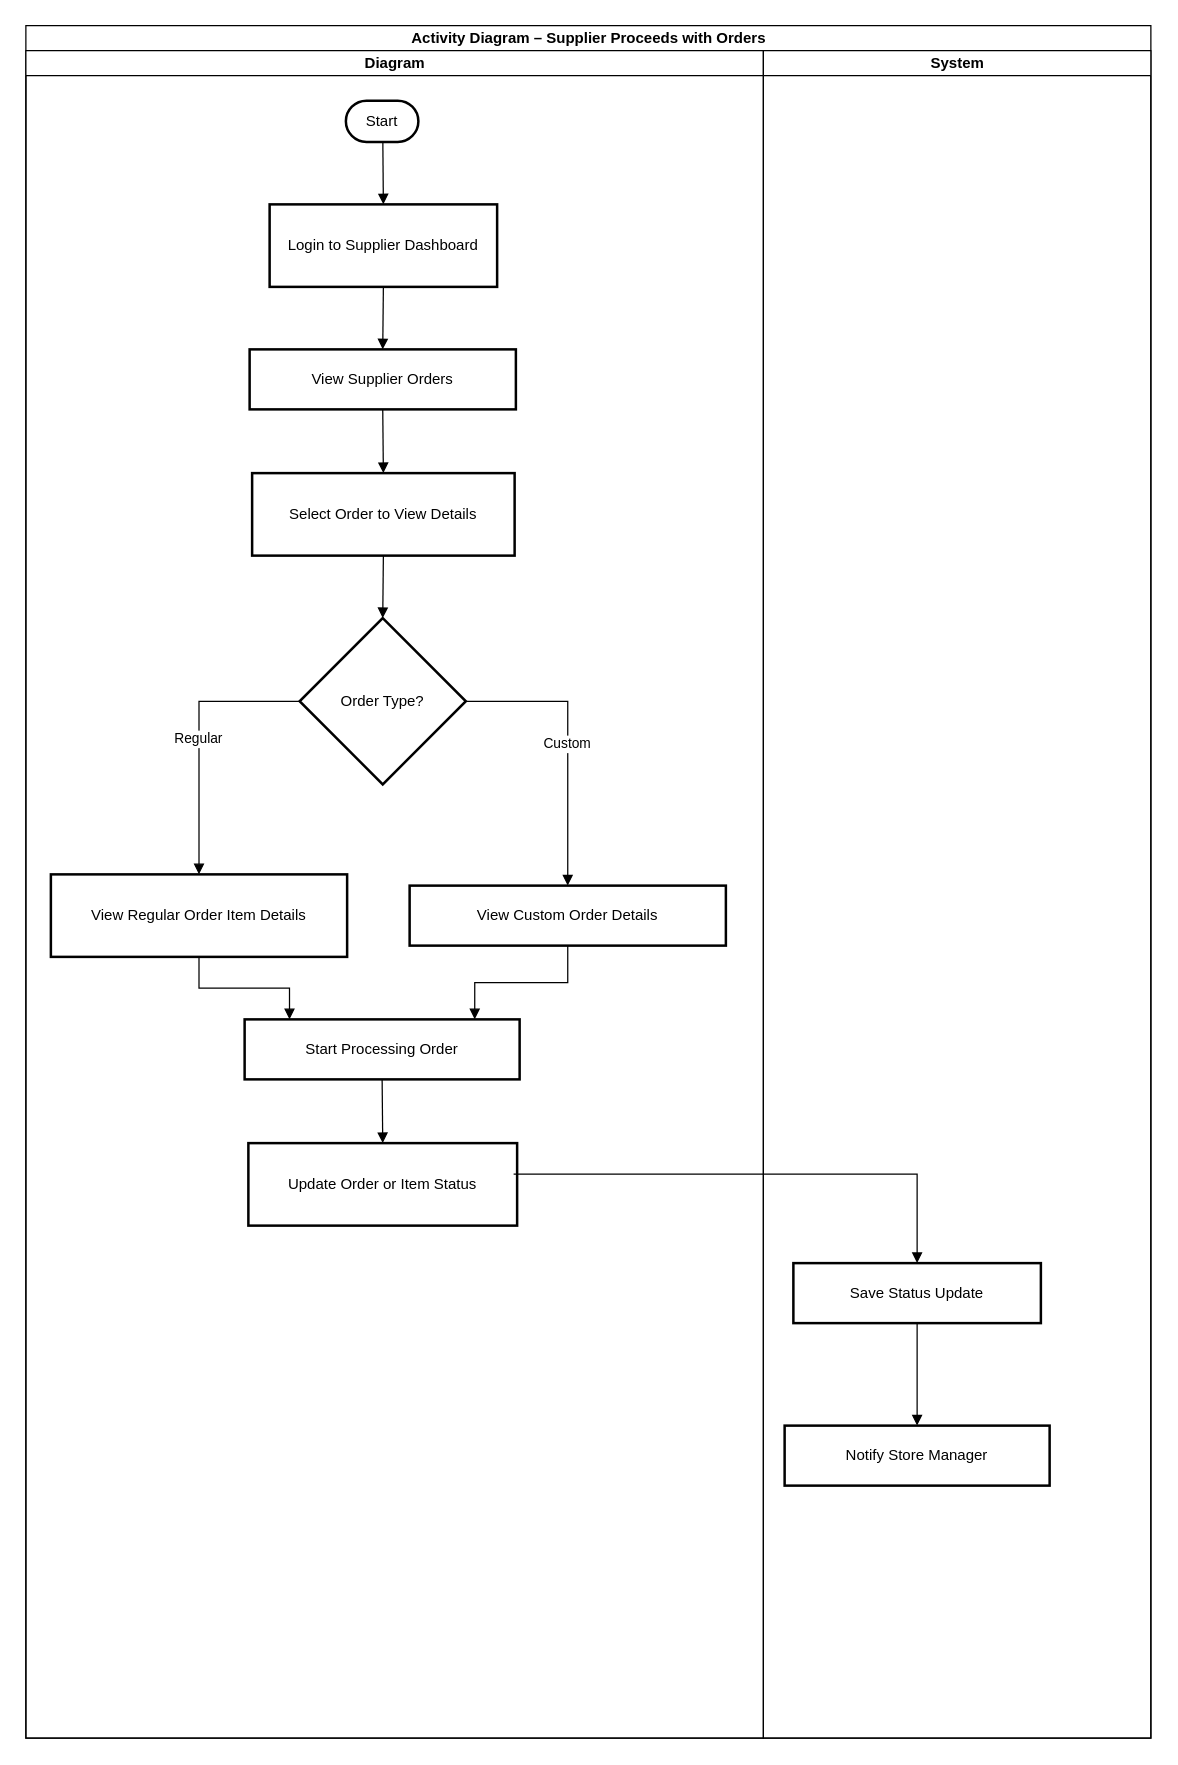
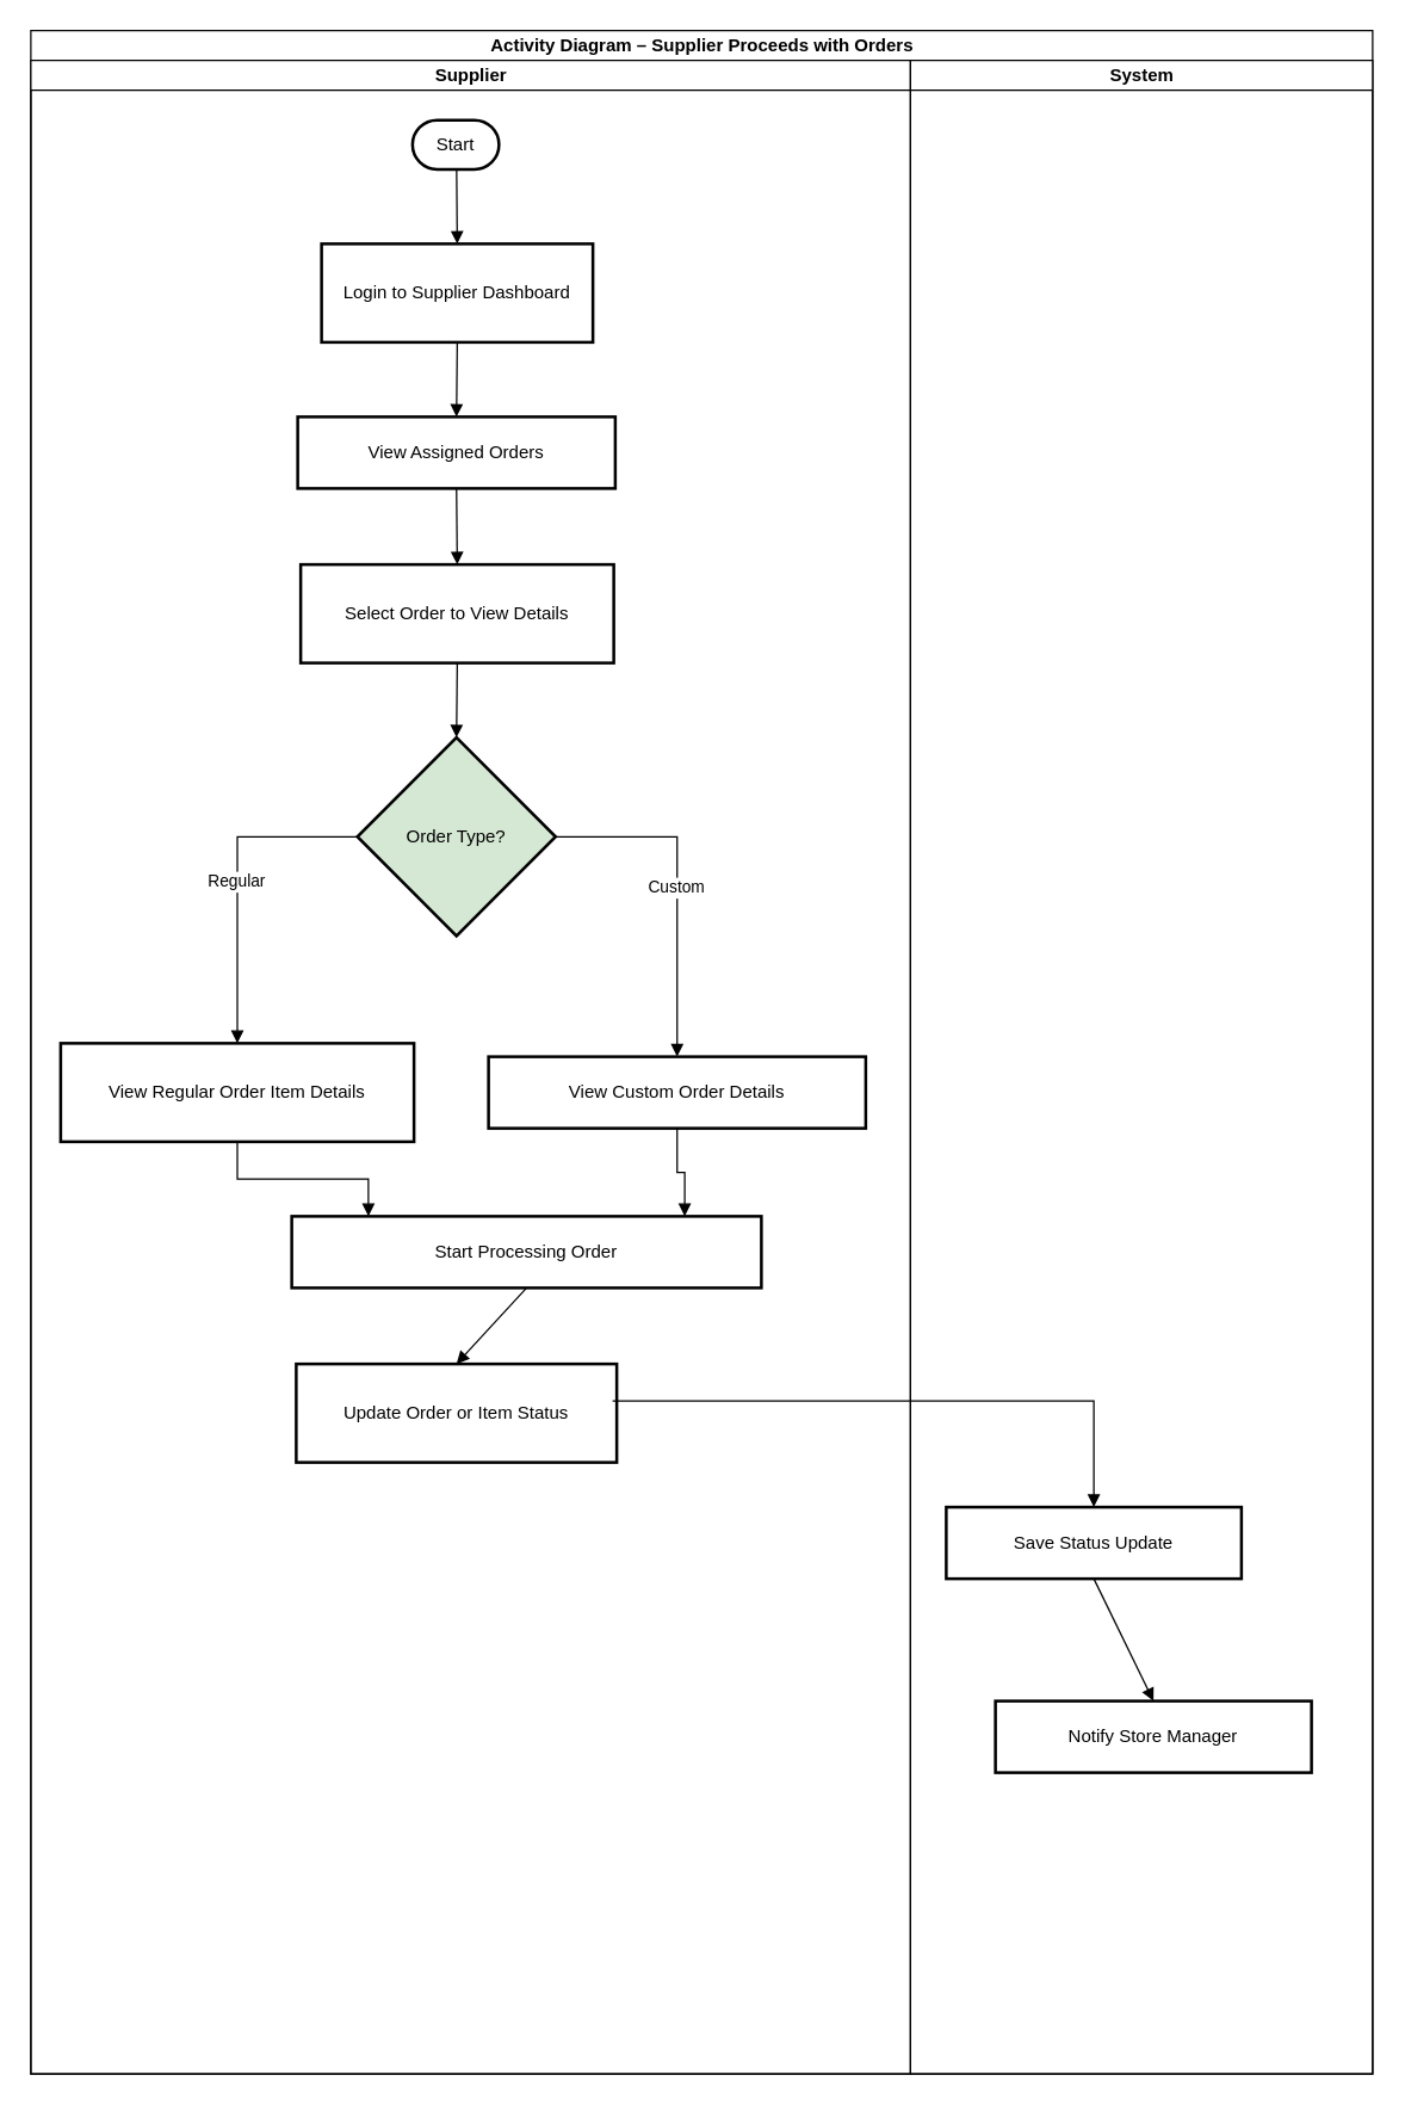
  <mxCell id="0" />
  <mxCell id="1" parent="0" />
  <mxCell id="2" value="Start" style="rounded=1;whiteSpace=wrap;arcSize=50;strokeWidth=2;" vertex="1" parent="1"><mxGeometry x="276" y="80" width="58" height="33" as="geometry" /></mxCell>
  <mxCell id="3" value="Login to Supplier Dashboard" style="whiteSpace=wrap;strokeWidth=2;" vertex="1" parent="1"><mxGeometry x="215" y="163" width="182" height="66" as="geometry" /></mxCell>
- <mxCell id="4" value="View Supplier Orders" style="whiteSpace=wrap;strokeWidth=2;" vertex="1" parent="1"><mxGeometry x="199" y="279" width="213" height="48" as="geometry" /></mxCell>
+ <mxCell id="4" value="View Assigned Orders" style="whiteSpace=wrap;strokeWidth=2;" vertex="1" parent="1"><mxGeometry x="199" y="279" width="213" height="48" as="geometry" /></mxCell>
  <mxCell id="5" value="Select Order to View Details" style="whiteSpace=wrap;strokeWidth=2;" vertex="1" parent="1"><mxGeometry x="201" y="378" width="210" height="66" as="geometry" /></mxCell>
- <mxCell id="6" value="Order Type?" style="rhombus;strokeWidth=2;whiteSpace=wrap;" vertex="1" parent="1"><mxGeometry x="239" y="494" width="133" height="133" as="geometry" /></mxCell>
+ <mxCell id="6" value="Order Type?" style="rhombus;strokeWidth=2;whiteSpace=wrap;fillColor=#d5e8d4;" vertex="1" parent="1"><mxGeometry x="239" y="494" width="133" height="133" as="geometry" /></mxCell>
  <mxCell id="7" value="View Regular Order Item Details" style="whiteSpace=wrap;strokeWidth=2;" vertex="1" parent="1"><mxGeometry x="40" y="699" width="237" height="66" as="geometry" /></mxCell>
  <mxCell id="8" value="View Custom Order Details" style="whiteSpace=wrap;strokeWidth=2;" vertex="1" parent="1"><mxGeometry x="327" y="708" width="253" height="48" as="geometry" /></mxCell>
- <mxCell id="9" value="Start Processing Order" style="whiteSpace=wrap;strokeWidth=2;" vertex="1" parent="1"><mxGeometry x="195" y="815" width="220" height="48" as="geometry" /></mxCell>
+ <mxCell id="9" value="Start Processing Order" style="whiteSpace=wrap;strokeWidth=2;" vertex="1" parent="1"><mxGeometry x="195" y="815" width="315" height="48" as="geometry" /></mxCell>
  <mxCell id="10" value="Update Order or Item Status" style="whiteSpace=wrap;strokeWidth=2;" vertex="1" parent="1"><mxGeometry x="198" y="914" width="215" height="66" as="geometry" /></mxCell>
  <mxCell id="11" value="" style="curved=1;startArrow=none;endArrow=block;exitX=0.51;exitY=1.01;entryX=0.5;entryY=0.01;rounded=0;" edge="1" parent="1" source="2" target="3"><mxGeometry relative="1" as="geometry"><Array as="points" /></mxGeometry></mxCell>
  <mxCell id="12" value="" style="curved=1;startArrow=none;endArrow=block;exitX=0.5;exitY=1.01;entryX=0.5;entryY=0.01;rounded=0;" edge="1" parent="1" source="3" target="4"><mxGeometry relative="1" as="geometry"><Array as="points" /></mxGeometry></mxCell>
  <mxCell id="13" value="" style="curved=1;startArrow=none;endArrow=block;exitX=0.5;exitY=1.02;entryX=0.5;entryY=0;rounded=0;" edge="1" parent="1" source="4" target="5"><mxGeometry relative="1" as="geometry"><Array as="points" /></mxGeometry></mxCell>
  <mxCell id="14" value="" style="curved=1;startArrow=none;endArrow=block;exitX=0.5;exitY=1;entryX=0.5;entryY=0;rounded=0;" edge="1" parent="1" source="5" target="6"><mxGeometry relative="1" as="geometry"><Array as="points" /></mxGeometry></mxCell>
  <mxCell id="15" value="Regular" style="startArrow=none;endArrow=block;exitX=0;exitY=0.5;entryX=0.5;entryY=0.01;rounded=0;edgeStyle=orthogonalEdgeStyle;exitDx=0;exitDy=0;" edge="1" parent="1" source="6" target="7"><mxGeometry relative="1" as="geometry" /></mxCell>
  <mxCell id="16" value="Custom" style="startArrow=none;endArrow=block;exitX=1;exitY=0.5;entryX=0.5;entryY=0;rounded=0;edgeStyle=orthogonalEdgeStyle;exitDx=0;exitDy=0;" edge="1" parent="1" source="6" target="8"><mxGeometry relative="1" as="geometry" /></mxCell>
  <mxCell id="17" value="" style="startArrow=none;endArrow=block;exitX=0.5;exitY=1.01;entryX=0.17;entryY=0.01;rounded=0;edgeStyle=orthogonalEdgeStyle;" edge="1" parent="1" source="7" target="9"><mxGeometry relative="1" as="geometry" /></mxCell>
  <mxCell id="18" value="" style="startArrow=none;endArrow=block;exitX=0.5;exitY=1.01;entryX=0.83;entryY=0.01;rounded=0;edgeStyle=orthogonalEdgeStyle;" edge="1" parent="1" source="8" target="9"><mxGeometry relative="1" as="geometry" /></mxCell>
  <mxCell id="19" value="" style="curved=1;startArrow=none;endArrow=block;exitX=0.5;exitY=1.02;entryX=0.5;entryY=0;rounded=0;" edge="1" parent="1" source="9" target="10"><mxGeometry relative="1" as="geometry"><Array as="points" /></mxGeometry></mxCell>
  <mxCell id="20" value="" style="startArrow=none;endArrow=block;exitX=0.987;exitY=0.376;entryX=0.5;entryY=0;rounded=0;exitDx=0;exitDy=0;exitPerimeter=0;edgeStyle=orthogonalEdgeStyle;" edge="1" parent="1" source="10" target="24"><mxGeometry relative="1" as="geometry" /></mxCell>
  <mxCell id="21" value="Activity Diagram – Supplier Proceeds with Orders" style="swimlane;childLayout=stackLayout;resizeParent=1;resizeParentMax=0;startSize=20;html=1;" vertex="1" parent="1"><mxGeometry x="20" y="20" width="900" height="1370" as="geometry" /></mxCell>
- <mxCell id="22" value="Diagram" style="swimlane;startSize=20;html=1;" vertex="1" parent="21"><mxGeometry y="20" width="590" height="1350" as="geometry" /></mxCell>
+ <mxCell id="22" value="Supplier" style="swimlane;startSize=20;html=1;" vertex="1" parent="21"><mxGeometry y="20" width="590" height="1350" as="geometry" /></mxCell>
  <mxCell id="23" value="System" style="swimlane;startSize=20;html=1;" vertex="1" parent="21"><mxGeometry x="590" y="20" width="310" height="1350" as="geometry" /></mxCell>
  <mxCell id="24" value="Save Status Update" style="whiteSpace=wrap;strokeWidth=2;" vertex="1" parent="23"><mxGeometry x="24.0" y="970" width="198" height="48" as="geometry" /></mxCell>
- <mxCell id="25" value="Notify Store Manager" style="whiteSpace=wrap;strokeWidth=2;" vertex="1" parent="23"><mxGeometry x="17.0" y="1100" width="212" height="48" as="geometry" /></mxCell>
+ <mxCell id="25" value="Notify Store Manager" style="whiteSpace=wrap;strokeWidth=2;" vertex="1" parent="23"><mxGeometry x="57" y="1100" width="212" height="48" as="geometry" /></mxCell>
  <mxCell id="26" value="" style="curved=1;startArrow=none;endArrow=block;exitX=0.5;exitY=1;entryX=0.5;entryY=0;rounded=0;" edge="1" parent="23" source="24" target="25"><mxGeometry relative="1" as="geometry"><Array as="points" /></mxGeometry></mxCell>
